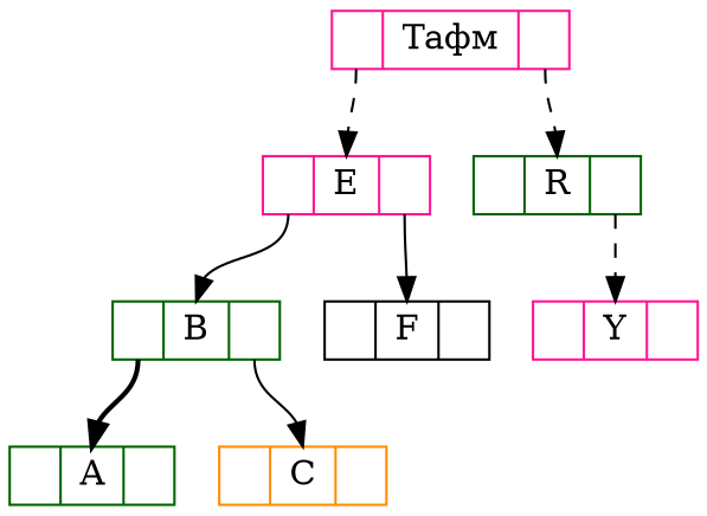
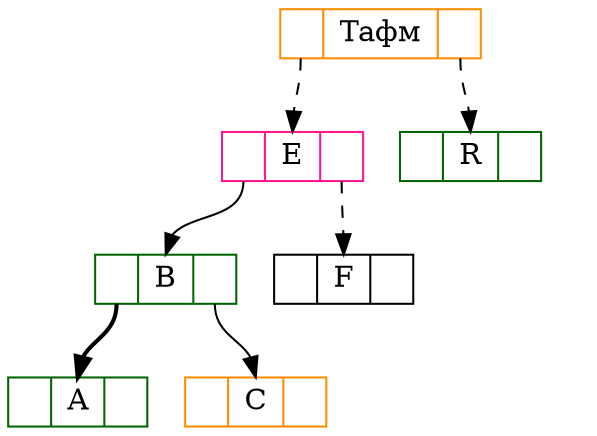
  digraph {
    node [color=darkgreen shape=record]
    edge [headport=f1 style=dashed tailport=f2]
-   n1 [color=deeppink height=.1 label="<f0> |<f1> Тафм|<f2>"]
+   n1 [color=darkorange height=.1 label="<f0> |<f1> Тафм|<f2>"]
    n2 [color=deeppink height=.1 label="<f0> |<f1> E|<f2>"]
    n3 [height=.1 label="<f0> |<f1> R|<f2>"]
    n4 [height=.1 label="<f0> |<f1> B|<f2>"]
    n5 [color=black height=.1 label="<f0> |<f1> F|<f2>"]
-   n6 [color=deeppink height=.1 label="<f0> |<f1> Y|<f2>"]
    n7 [height=.1 label="<f0> |<f1> A|<f2>"]
    n8 [color=darkorange height=.1 label="<f0> |<f1> C|<f2>"]
    n1 -> n2 [tailport=f0]
    n1 -> n3
    n2 -> n4 [style=solid tailport=f0]
-   n2 -> n5 [style=solid]
-   n3 -> n6
+   n2 -> n5
    n4 -> n7 [style=bold tailport=f0]
    n4 -> n8 [style=solid]
  }
